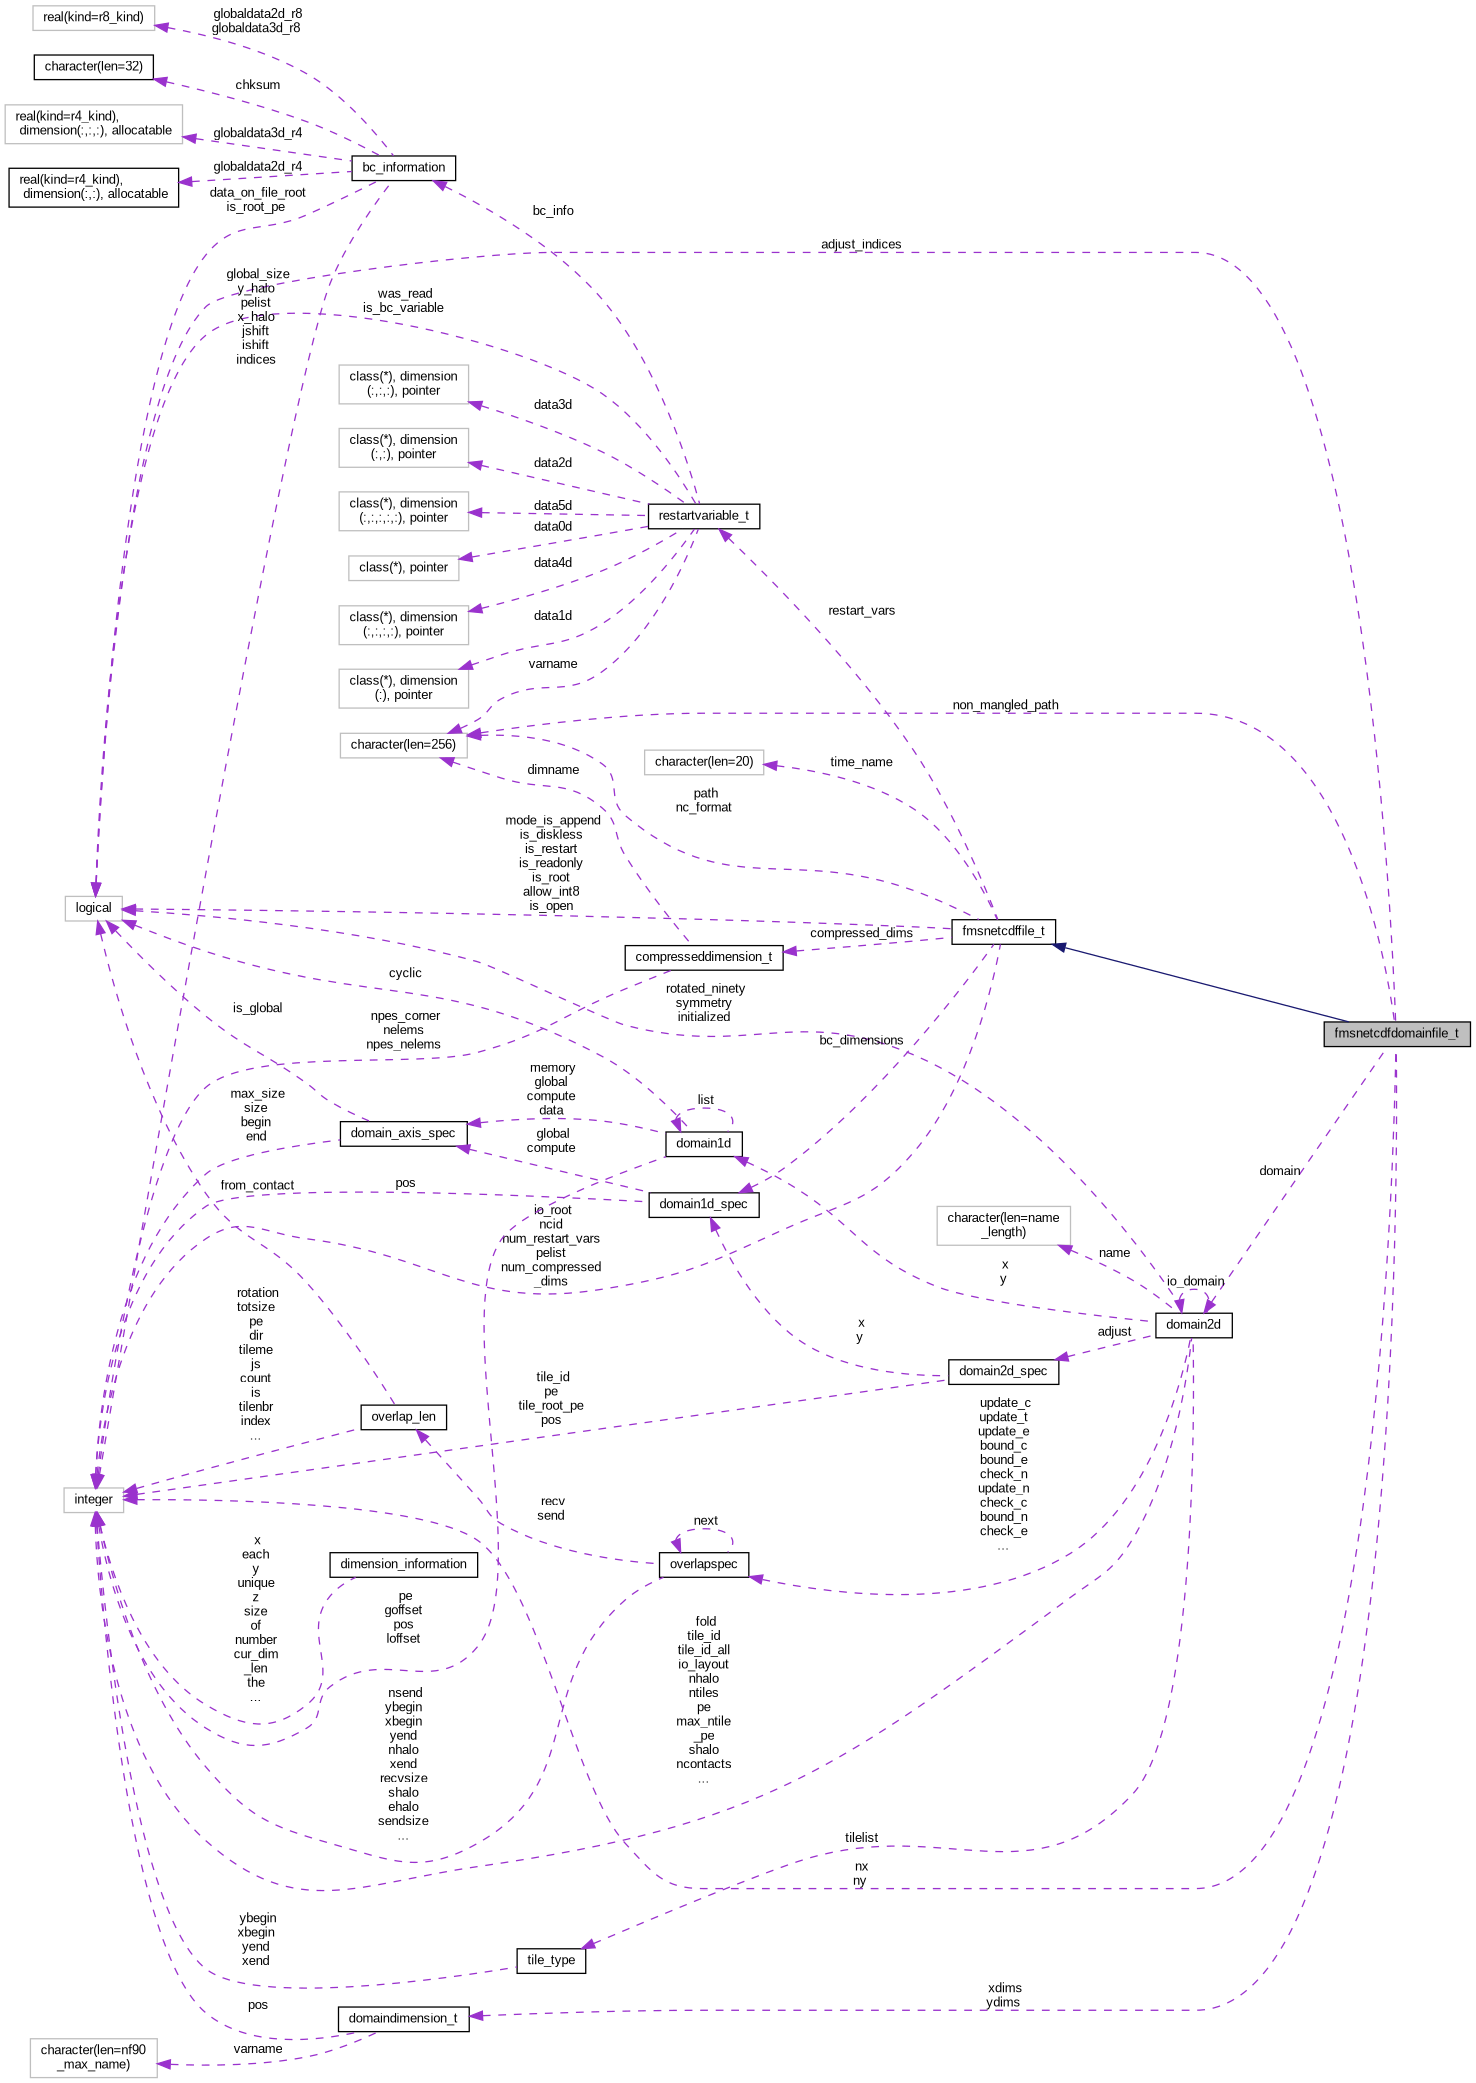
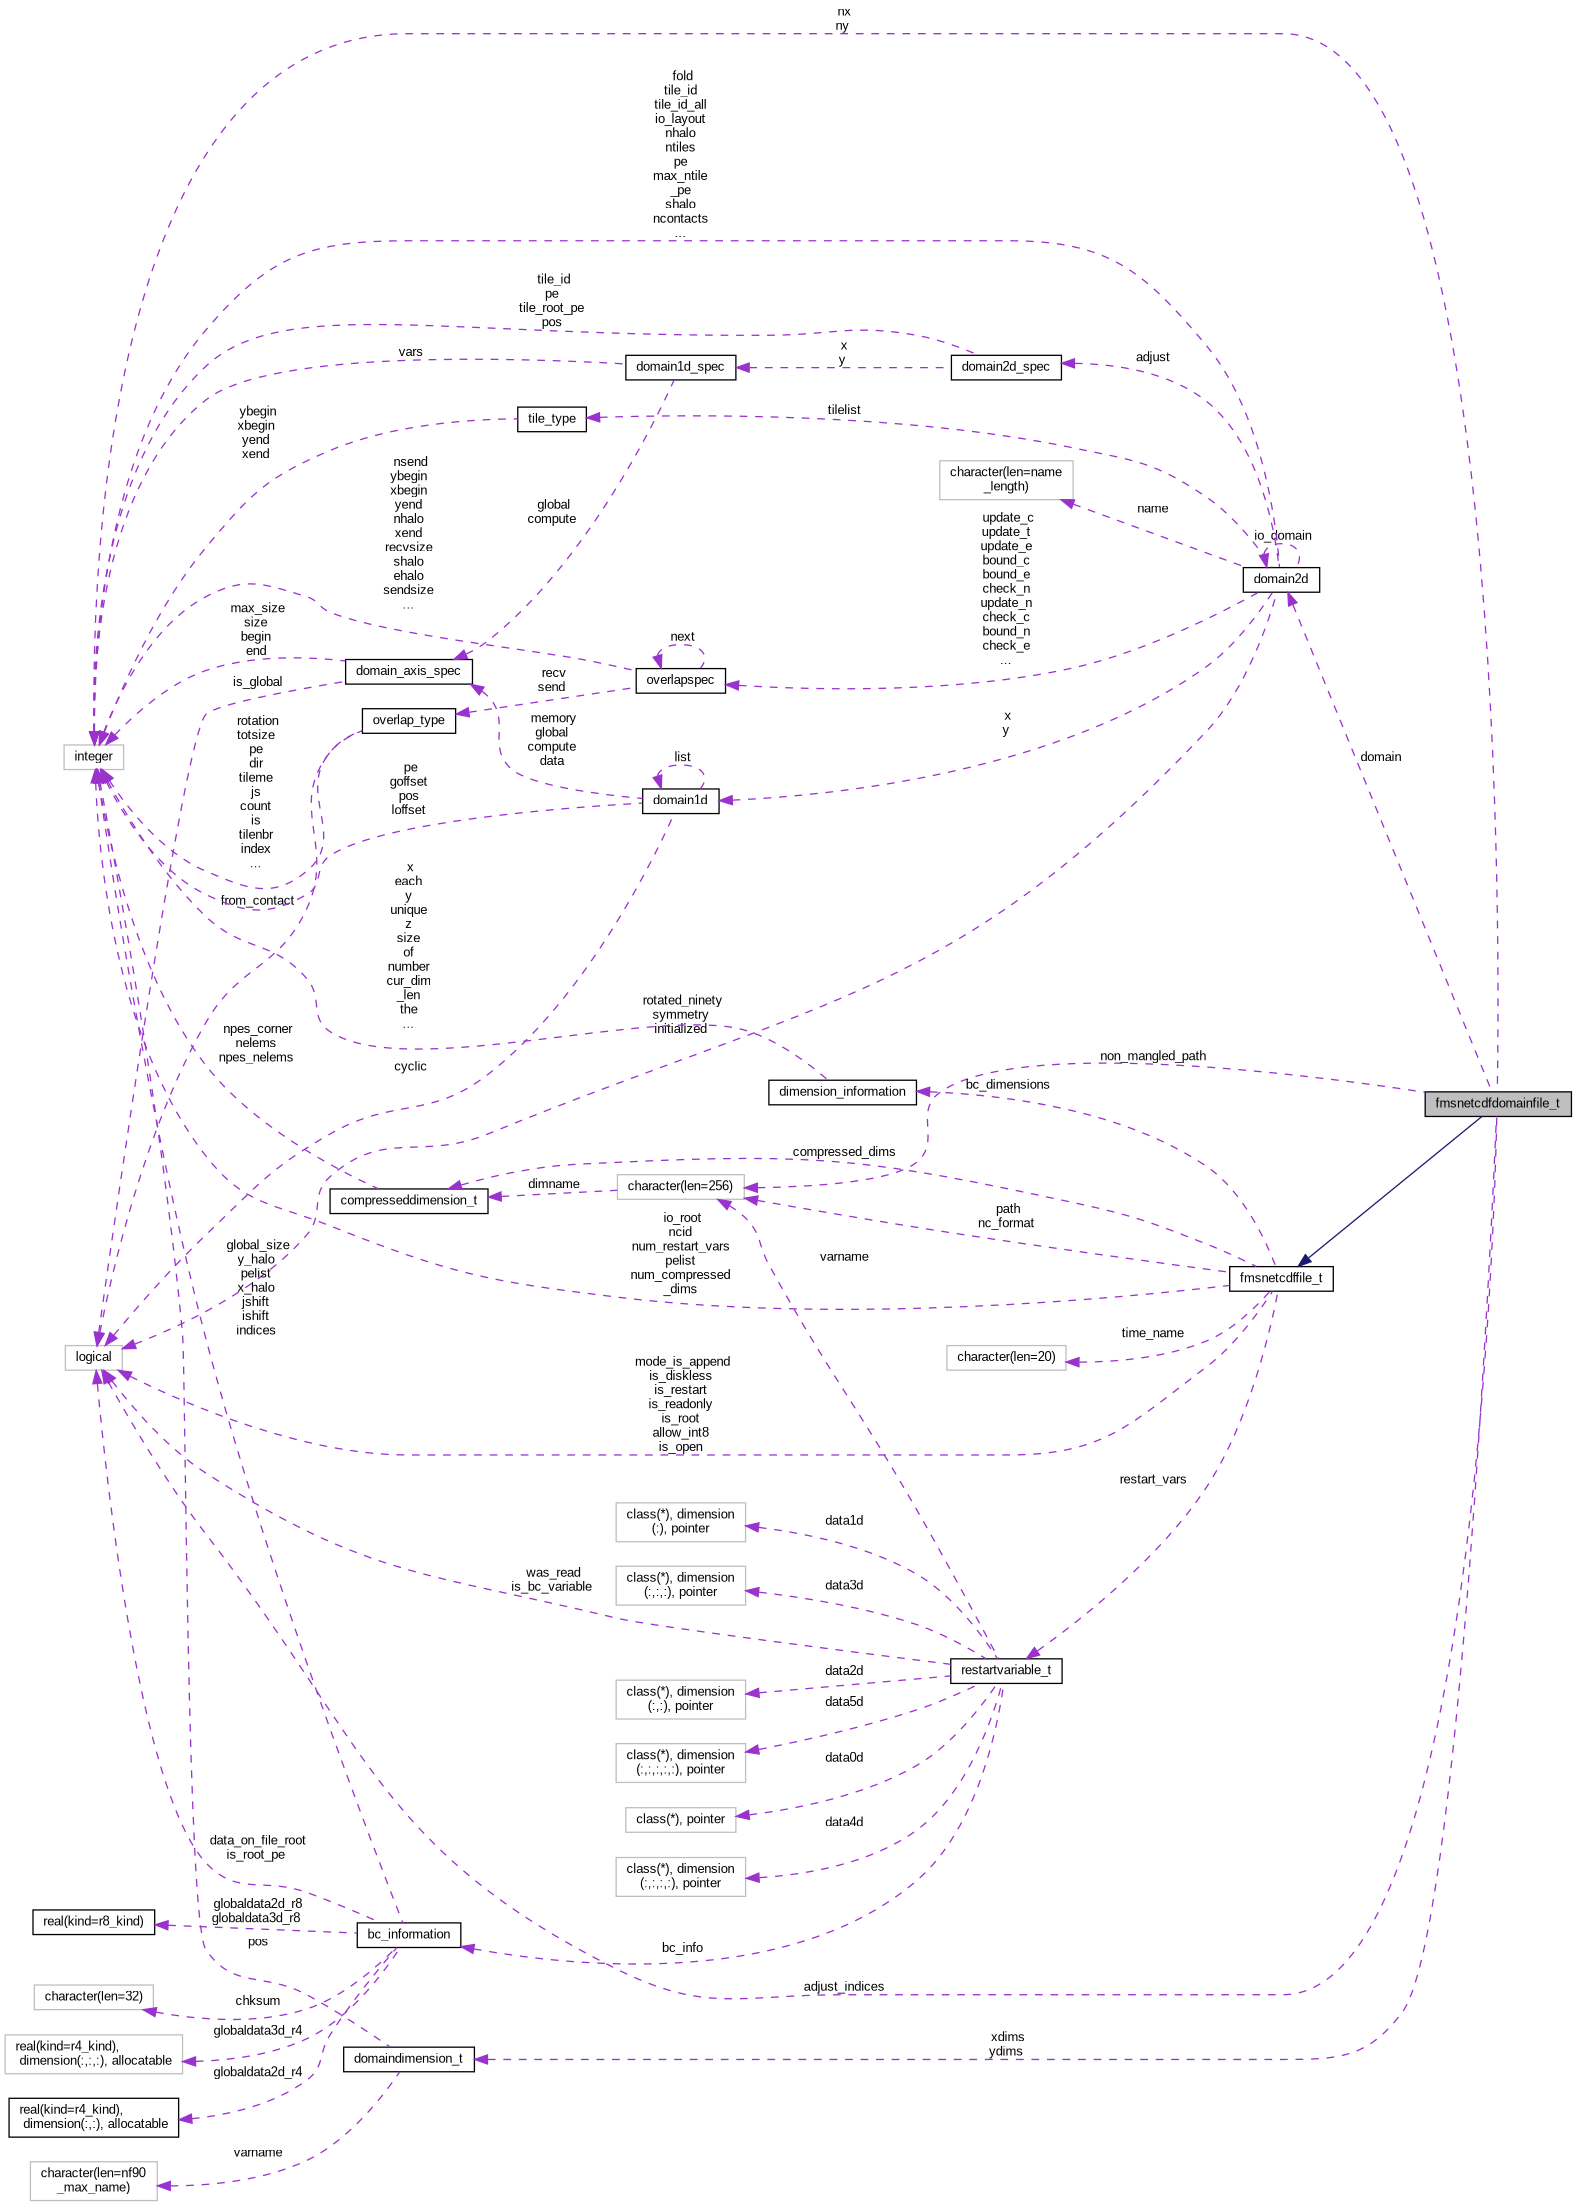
  digraph {
    fontname="Liberation Sans"
    rankdir=LR
    node [color=black fillcolor=white fontname="Liberation Sans" fontsize=10 shape=record style=filled]
    edge [color=darkorchid3 dir=back fontname="Liberation Sans" fontsize=10 labelfontname=Helvetica labelfontsize=10 style=dashed]
    n1 [fillcolor=grey75 fontcolor=black height=0.2 label=fmsnetcdfdomainfile_t width=0.4]
    n2 [height=0.2 label=fmsnetcdffile_t width=0.4]
    n3 [color=grey75 height=0.2 label=logical width=0.4]
    n4 [height=0.2 label=restartvariable_t width=0.4]
    n5 [height=0.2 label=bc_information width=0.4]
    n6 [height=0.2 label=domain2d width=0.4]
    n7 [height=0.2 label=domain1d width=0.4]
    n8 [height=0.2 label=domain_axis_spec width=0.4]
-   n9 [height=0.2 label=overlap_len width=0.4]
+   n9 [height=0.2 label=overlap_type width=0.4]
    n10 [height=0.2 label=domain1d_spec width=0.4]
    n11 [height=0.2 label=overlapspec width=0.4]
    n12 [color=grey75 height=0.2 label="character(len=256)" width=0.4]
    n13 [height=0.2 label=compresseddimension_t width=0.4]
    n14 [color=grey75 height=0.2 label="character(len=20)" width=0.4]
    n15 [color=grey75 height=0.2 label=integer width=0.4]
    n16 [height=0.2 label=dimension_information width=0.4]
    n17 [height=0.2 label=domaindimension_t width=0.4]
    n18 [height=0.2 label=domain2d_spec width=0.4]
    n19 [height=0.2 label=tile_type width=0.4]
    n20 [color=grey75 height=0.2 label="class(*), dimension\l(:,:,:), pointer" width=0.4]
    n21 [color=grey75 height=0.2 label="class(*), dimension\l(:,:), pointer" width=0.4]
    n22 [color=grey75 height=0.2 label="class(*), dimension\l(:,:,:,:,:), pointer" width=0.4]
    n23 [color=grey75 height=0.2 label="class(*), pointer" width=0.4]
    n24 [color=grey75 height=0.2 label="class(*), dimension\l(:,:,:,:), pointer" width=0.4]
    n25 [color=grey75 height=0.2 label="class(*), dimension\l(:), pointer" width=0.4]
-   n26 [color=grey75 height=0.2 label="real(kind=r8_kind)" width=0.4]
-   n27 [height=0.2 label="character(len=32)" width=0.4]
+   n26 [height=0.2 label="real(kind=r8_kind)" width=0.4]
+   n27 [color=grey75 height=0.2 label="character(len=32)" width=0.4]
    n28 [color=grey75 height=0.2 label="real(kind=r4_kind),\l dimension(:,:,:), allocatable" width=0.4]
    n29 [height=0.2 label="real(kind=r4_kind),\l dimension(:,:), allocatable" width=0.4]
    n30 [color=grey75 height=0.2 label="character(len=nf90\l_max_name)" width=0.4]
    n31 [color=grey75 height=0.2 label="character(len=name\l_length)" width=0.4]
    n2 -> n1 [color=midnightblue style=solid]
    n3 -> n1 [label=" adjust_indices"]
    n3 -> n2 [label=" mode_is_append\nis_diskless\nis_restart\nis_readonly\nis_root\nallow_int8\nis_open"]
    n3 -> n4 [label=" was_read\nis_bc_variable"]
    n3 -> n5 [label=" data_on_file_root\nis_root_pe"]
    n3 -> n6 [label=" rotated_ninety\nsymmetry\ninitialized"]
    n3 -> n7 [label=" cyclic"]
    n3 -> n8 [label=" is_global"]
    n3 -> n9 [label=" from_contact"]
    n4 -> n2 [label=" restart_vars"]
    n5 -> n4 [label=" bc_info"]
    n6 -> n1 [label=" domain"]
    n6 -> n6 [label=" io_domain"]
    n7 -> n6 [label=" x\ny"]
    n7 -> n7 [label=" list"]
    n8 -> n7 [label=" memory\nglobal\ncompute\ndata"]
    n8 -> n10 [label=" global\ncompute"]
    n9 -> n11 [label=" recv\nsend"]
    n10 -> n18 [label=" x\ny"]
    n11 -> n6 [label=" update_c\nupdate_t\nupdate_e\nbound_c\nbound_e\ncheck_n\nupdate_n\ncheck_c\nbound_n\ncheck_e\n..."]
    n11 -> n11 [label=" next"]
    n12 -> n1 [label=" non_mangled_path"]
    n12 -> n2 [label=" path\nnc_format"]
    n12 -> n4 [label=" varname"]
-   n12 -> n13 [label=" dimname"]
+   n13 -> n12 [label=" dimname"]
    n13 -> n2 [label=" compressed_dims"]
    n14 -> n2 [label=" time_name"]
    n15 -> n1 [label=" nx\nny"]
    n15 -> n2 [label=" io_root\nncid\nnum_restart_vars\npelist\nnum_compressed\l_dims"]
    n15 -> n5 [label=" global_size\ny_halo\npelist\nx_halo\njshift\nishift\nindices"]
    n15 -> n6 [label=" fold\ntile_id\ntile_id_all\nio_layout\nnhalo\nntiles\npe\nmax_ntile\l_pe\nshalo\nncontacts\n..."]
    n15 -> n7 [label=" pe\ngoffset\npos\nloffset"]
    n15 -> n8 [label=" max_size\nsize\nbegin\nend"]
    n15 -> n9 [label=" rotation\ntotsize\npe\ndir\ntileme\njs\ncount\nis\ntilenbr\nindex\n..."]
-   n15 -> n10 [label=" pos"]
+   n15 -> n10 [label=" vars"]
    n15 -> n11 [label=" nsend\nybegin\nxbegin\nyend\nnhalo\nxend\nrecvsize\nshalo\nehalo\nsendsize\n..."]
    n15 -> n13 [label=" npes_corner\nnelems\nnpes_nelems"]
    n15 -> n16 [label=" x\neach\ny\nunique\nz\nsize\nof\nnumber\ncur_dim\l_len\nthe\n..."]
    n15 -> n17 [label=" pos"]
    n15 -> n18 [label=" tile_id\npe\ntile_root_pe\npos"]
    n15 -> n19 [label=" ybegin\nxbegin\nyend\nxend"]
-   n10 -> n2 [label=" bc_dimensions"]
+   n16 -> n2 [label=" bc_dimensions"]
    n17 -> n1 [label=" xdims\nydims"]
    n18 -> n6 [label=" adjust"]
    n19 -> n6 [label=" tilelist"]
    n20 -> n4 [label=" data3d"]
    n21 -> n4 [label=" data2d"]
    n22 -> n4 [label=" data5d"]
    n23 -> n4 [label=" data0d"]
    n24 -> n4 [label=" data4d"]
    n25 -> n4 [label=" data1d"]
    n26 -> n5 [label=" globaldata2d_r8\nglobaldata3d_r8"]
    n27 -> n5 [label=" chksum"]
    n28 -> n5 [label=" globaldata3d_r4"]
    n29 -> n5 [label=" globaldata2d_r4"]
    n30 -> n17 [label=" varname"]
    n31 -> n6 [label=" name"]
  }
